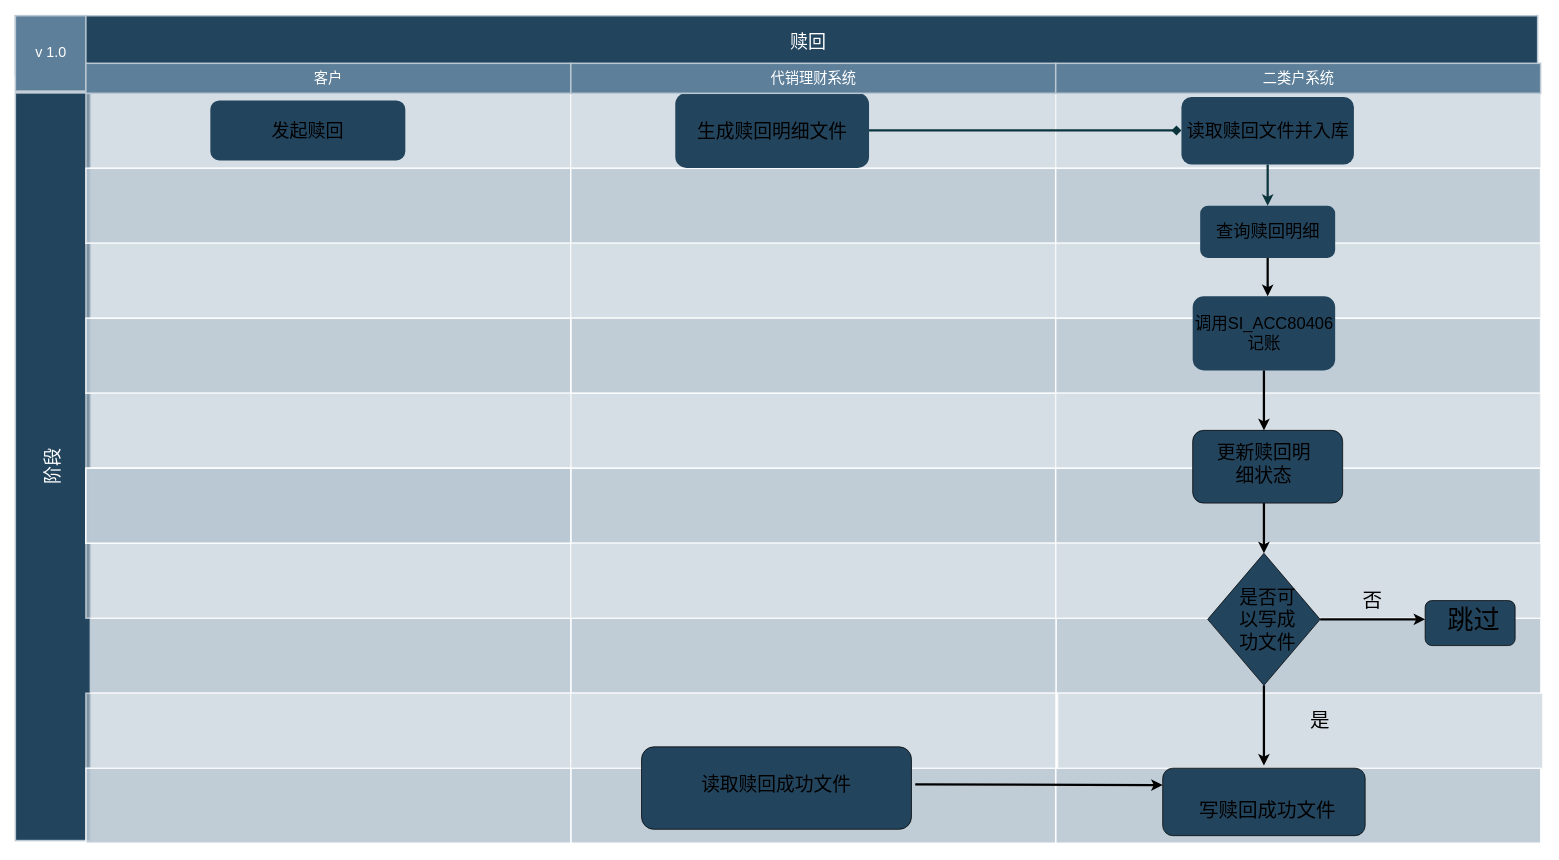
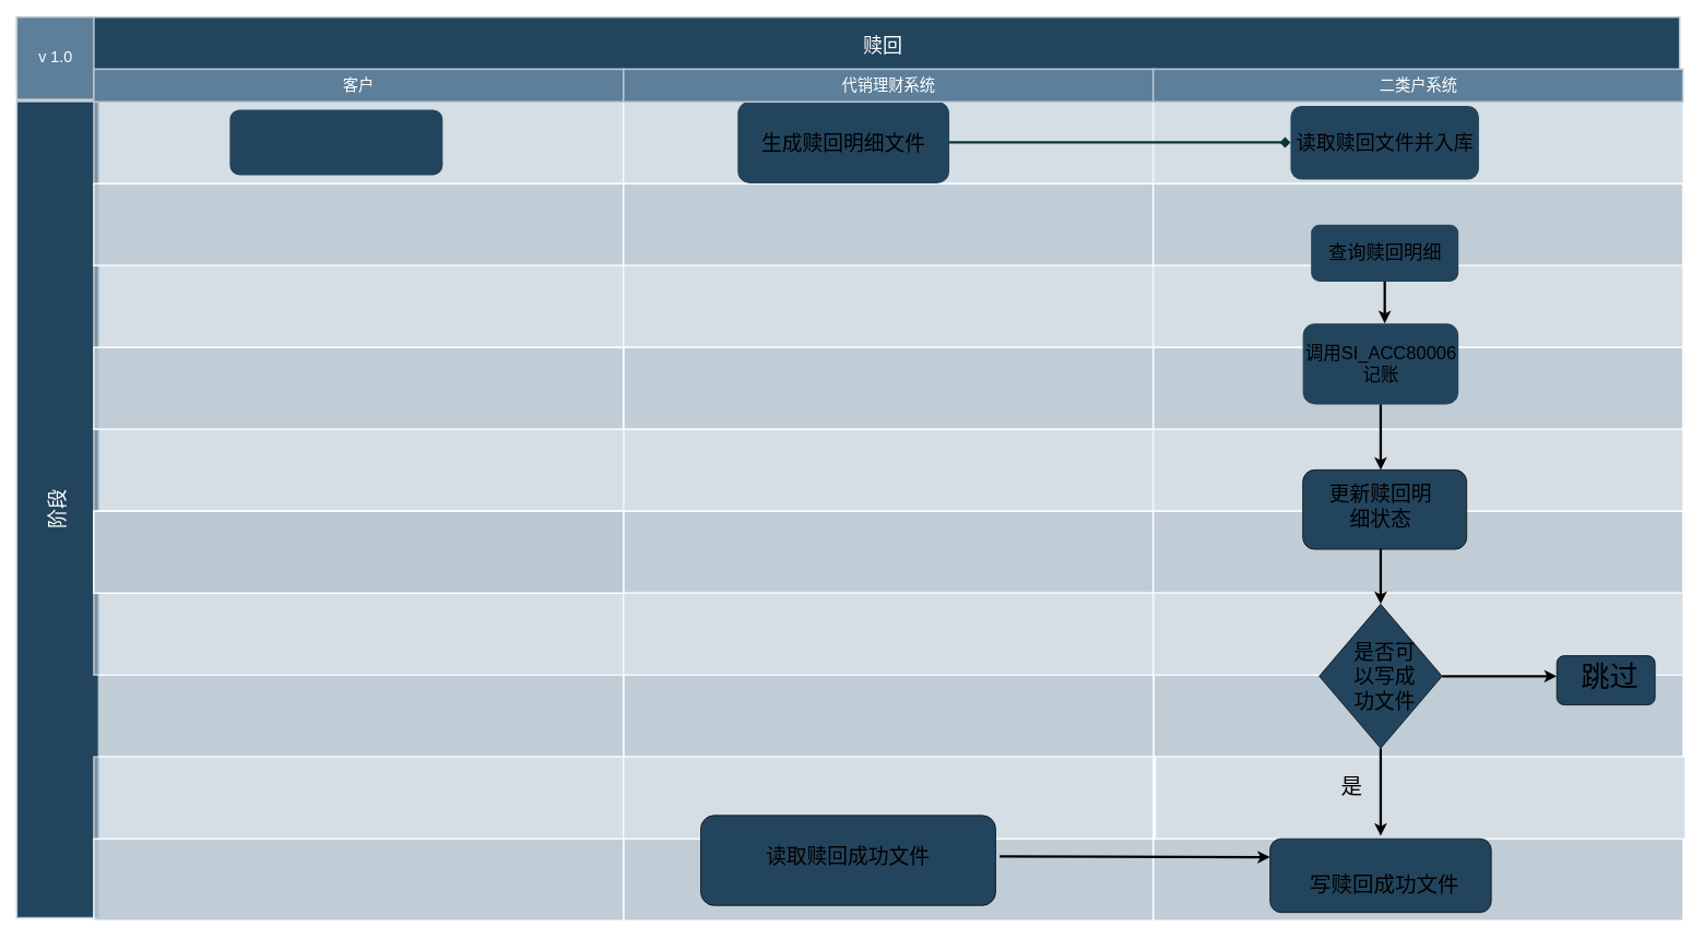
  <mxCell id="0" />
  <mxCell id="1" parent="0" />
  <mxCell id="2" value="" style="strokeColor=#FFFFFF;fillColor=#BAC8D3;fontSize=18;strokeWidth=2;fontFamily=Helvetica;html=1;opacity=90;" vertex="1" parent="1"><mxGeometry x="1407.667" y="823.5" width="646.667" height="100" as="geometry" /></mxCell>
  <mxCell id="3" value="" style="strokeColor=#FFFFFF;fillColor=#BAC8D3;fontSize=18;strokeWidth=2;fontFamily=Helvetica;html=1;opacity=90;" vertex="1" parent="1"><mxGeometry x="114.33" y="823.5" width="646.667" height="100" as="geometry" /></mxCell>
  <mxCell id="4" value="" style="strokeColor=#FFFFFF;fillColor=#BAC8D3;fontSize=18;strokeWidth=2;fontFamily=Helvetica;html=1;opacity=90;" vertex="1" parent="1"><mxGeometry x="760.997" y="823.5" width="646.667" height="100" as="geometry" /></mxCell>
  <mxCell id="5" value="" style="strokeColor=#FFFFFF;fillColor=#BAC8D3;fontSize=18;strokeWidth=2;fontFamily=Helvetica;html=1;opacity=60;" vertex="1" parent="1"><mxGeometry x="760.67" y="523.5" width="646.667" height="100" as="geometry" /></mxCell>
  <mxCell id="6" value="赎回" style="strokeColor=#BAC8D3;fillColor=#23445D;fontSize=24;strokeWidth=2;fontFamily=Helvetica;html=1;fontColor=#FFFFFF;fontStyle=0;spacingBottom=8;spacingRight=0;spacingLeft=83;" vertex="1" parent="1"><mxGeometry x="20" y="20" width="2030" height="80" as="geometry" /></mxCell>
  <mxCell id="7" value="v 1.0" style="strokeColor=#BAC8D3;fillColor=#5d7f99;fontSize=19;strokeWidth=2;fontFamily=Helvetica;html=1;labelBackgroundColor=none;fontColor=#FFFFFF;" vertex="1" parent="1"><mxGeometry x="20" y="20" width="94" height="100.5" as="geometry" /></mxCell>
  <mxCell id="8" value="阶段" style="strokeColor=#BAC8D3;fillColor=#23445D;fontSize=24;strokeWidth=2;horizontal=0;fontFamily=Helvetica;html=1;fontColor=#FFFFFF;fontStyle=0" vertex="1" parent="1"><mxGeometry x="20" y="123" width="100" height="997" as="geometry" /></mxCell>
  <mxCell id="9" value="" style="strokeColor=#FFFFFF;fillColor=#BAC8D3;fontSize=18;strokeWidth=2;fontFamily=Helvetica;html=1;opacity=60;" vertex="1" parent="1"><mxGeometry x="114" y="123.5" width="646.667" height="100" as="geometry" /></mxCell>
  <mxCell id="10" value="" style="strokeColor=#FFFFFF;fillColor=#BAC8D3;fontSize=18;strokeWidth=2;fontFamily=Helvetica;html=1;opacity=90;" vertex="1" parent="1"><mxGeometry x="114" y="223.5" width="646.667" height="100" as="geometry" /></mxCell>
  <mxCell id="11" value="" style="strokeColor=#FFFFFF;fillColor=#BAC8D3;fontSize=18;strokeWidth=2;fontFamily=Helvetica;html=1;opacity=60;" vertex="1" parent="1"><mxGeometry x="114" y="323.5" width="646.667" height="100" as="geometry" /></mxCell>
  <mxCell id="12" value="" style="strokeColor=#FFFFFF;fillColor=#BAC8D3;fontSize=18;strokeWidth=2;fontFamily=Helvetica;html=1;opacity=90;" vertex="1" parent="1"><mxGeometry x="114" y="423.5" width="646.667" height="100" as="geometry" /></mxCell>
  <mxCell id="13" value="" style="strokeColor=#FFFFFF;fillColor=#BAC8D3;fontSize=18;strokeWidth=2;fontFamily=Helvetica;html=1;opacity=60;" vertex="1" parent="1"><mxGeometry x="114" y="523.5" width="646.667" height="100" as="geometry" /></mxCell>
  <mxCell id="14" value="" style="strokeColor=#FFFFFF;fillColor=#BAC8D3;fontSize=18;strokeWidth=2;fontFamily=Helvetica;html=1;opacity=90;" vertex="1" parent="1"><mxGeometry x="114" y="623.5" width="646.667" height="100" as="geometry" /></mxCell>
  <mxCell id="15" value="" style="strokeColor=#FFFFFF;fillColor=#BAC8D3;fontSize=18;strokeWidth=2;fontFamily=Helvetica;html=1;opacity=60;" vertex="1" parent="1"><mxGeometry x="114" y="723.5" width="646.667" height="100" as="geometry" /></mxCell>
  <mxCell id="16" value="" style="strokeColor=#FFFFFF;fillColor=#BAC8D3;fontSize=18;strokeWidth=2;fontFamily=Helvetica;html=1;opacity=60;" vertex="1" parent="1"><mxGeometry x="760.667" y="123.5" width="647" height="100" as="geometry" /></mxCell>
  <mxCell id="17" value="" style="strokeColor=#FFFFFF;fillColor=#BAC8D3;fontSize=18;strokeWidth=2;fontFamily=Helvetica;html=1;opacity=90;" vertex="1" parent="1"><mxGeometry x="760.667" y="223.5" width="646.667" height="100" as="geometry" /></mxCell>
  <mxCell id="18" value="" style="strokeColor=#FFFFFF;fillColor=#BAC8D3;fontSize=18;strokeWidth=2;fontFamily=Helvetica;html=1;opacity=60;" vertex="1" parent="1"><mxGeometry x="760.667" y="323.5" width="646.667" height="100" as="geometry" /></mxCell>
  <mxCell id="19" value="" style="strokeColor=#FFFFFF;fillColor=#BAC8D3;fontSize=18;strokeWidth=2;fontFamily=Helvetica;html=1;opacity=90;" vertex="1" parent="1"><mxGeometry x="760.997" y="423.25" width="646.667" height="100" as="geometry" /></mxCell>
  <mxCell id="20" value="" style="strokeColor=#FFFFFF;fillColor=#BAC8D3;fontSize=18;strokeWidth=2;fontFamily=Helvetica;html=1;opacity=90;" vertex="1" parent="1"><mxGeometry x="760.667" y="623.5" width="646.667" height="100" as="geometry" /></mxCell>
  <mxCell id="21" value="" style="strokeColor=#FFFFFF;fillColor=#BAC8D3;fontSize=18;strokeWidth=2;fontFamily=Helvetica;html=1;opacity=60;fontStyle=4" vertex="1" parent="1"><mxGeometry x="760.667" y="723.5" width="646.667" height="100" as="geometry" /></mxCell>
  <mxCell id="22" value="" style="strokeColor=#FFFFFF;fillColor=#BAC8D3;fontSize=18;strokeWidth=2;fontFamily=Helvetica;html=1;opacity=60;" vertex="1" parent="1"><mxGeometry x="1407.333" y="123.5" width="647" height="100" as="geometry" /></mxCell>
  <mxCell id="23" value="" style="strokeColor=#FFFFFF;fillColor=#BAC8D3;fontSize=18;strokeWidth=2;fontFamily=Helvetica;html=1;opacity=90;" vertex="1" parent="1"><mxGeometry x="1407.333" y="223.5" width="646.667" height="100" as="geometry" /></mxCell>
  <mxCell id="24" value="" style="strokeColor=#FFFFFF;fillColor=#BAC8D3;fontSize=18;strokeWidth=2;fontFamily=Helvetica;html=1;opacity=60;" vertex="1" parent="1"><mxGeometry x="1407.333" y="323.5" width="646.667" height="100" as="geometry" /></mxCell>
  <mxCell id="25" value="" style="strokeColor=#FFFFFF;fillColor=#BAC8D3;fontSize=18;strokeWidth=2;fontFamily=Helvetica;html=1;opacity=90;" vertex="1" parent="1"><mxGeometry x="1407.333" y="423.5" width="646.667" height="100" as="geometry" /></mxCell>
  <mxCell id="26" value="" style="strokeColor=#FFFFFF;fillColor=#BAC8D3;fontSize=18;strokeWidth=2;fontFamily=Helvetica;html=1;opacity=60;" vertex="1" parent="1"><mxGeometry x="1407.333" y="523.5" width="646.667" height="100" as="geometry" /></mxCell>
  <mxCell id="27" value="" style="strokeColor=#FFFFFF;fillColor=#BAC8D3;fontSize=18;strokeWidth=2;fontFamily=Helvetica;html=1;opacity=90;" vertex="1" parent="1"><mxGeometry x="1407.333" y="623.5" width="646.667" height="100" as="geometry" /></mxCell>
  <mxCell id="28" value="" style="strokeColor=#FFFFFF;fillColor=#BAC8D3;fontSize=18;strokeWidth=2;fontFamily=Helvetica;html=1;opacity=60;fontStyle=4" vertex="1" parent="1"><mxGeometry x="1407.663" y="723.5" width="646.667" height="100" as="geometry" /></mxCell>
  <mxCell id="29" value="" style="rounded=1;fillColor=#23445D;strokeColor=none;strokeWidth=2;fontFamily=Helvetica;html=1;gradientColor=none;" vertex="1" parent="1"><mxGeometry x="280" y="133" width="260" height="80" as="geometry" /></mxCell>
  <mxCell id="30" value="&lt;font style=&quot;font-size: 25px&quot;&gt;生成赎回明细文件&lt;/font&gt;" style="rounded=1;fillColor=#23445D;strokeColor=none;strokeWidth=2;fontFamily=Helvetica;html=1;gradientColor=none;" vertex="1" parent="1"><mxGeometry x="900" y="123" width="258.41" height="100" as="geometry" /></mxCell>
- <mxCell id="31" value="&lt;font style=&quot;font-size: 22px&quot;&gt;调用SI_ACC80406&lt;br&gt;记账&lt;/font&gt;" style="rounded=1;fillColor=#23445D;strokeColor=none;strokeWidth=2;gradientColor=none;fontFamily=Helvetica;html=1;" vertex="1" parent="1"><mxGeometry x="1590" y="394" width="190" height="99" as="geometry" /></mxCell>
+ <mxCell id="31" value="&lt;font style=&quot;font-size: 22px&quot;&gt;调用SI_ACC80006&lt;br&gt;记账&lt;/font&gt;" style="rounded=1;fillColor=#23445D;strokeColor=none;strokeWidth=2;gradientColor=none;fontFamily=Helvetica;html=1;" vertex="1" parent="1"><mxGeometry x="1590" y="394" width="190" height="99" as="geometry" /></mxCell>
  <mxCell id="32" value="&lt;font style=&quot;font-size: 24px&quot;&gt;读取赎回文件并入库&lt;/font&gt;" style="rounded=1;fillColor=#23445D;strokeColor=none;strokeWidth=2;gradientColor=none;fontFamily=Helvetica;html=1;" vertex="1" parent="1"><mxGeometry x="1575" y="128.5" width="230" height="90" as="geometry" /></mxCell>
  <mxCell id="33" value="&lt;font style=&quot;font-size: 23px&quot;&gt;查询赎回明细&lt;/font&gt;" style="rounded=1;fillColor=#23445D;strokeColor=none;strokeWidth=2;gradientColor=none;fontFamily=Helvetica;html=1;" vertex="1" parent="1"><mxGeometry x="1600" y="273.5" width="180" height="69.5" as="geometry" /></mxCell>
- <mxCell id="34" value="" style="edgeStyle=elbowEdgeStyle;elbow=horizontal;strokeWidth=3;strokeColor=#0C343D;fontFamily=Helvetica;html=1;exitX=0.5;exitY=1;exitDx=0;exitDy=0;" edge="1" parent="1" source="32" target="33"><mxGeometry x="6.449" y="1923.5" width="131.973" height="100" as="geometry"><mxPoint x="1584" y="174" as="sourcePoint" /><mxPoint x="8.422" y="23.5" as="targetPoint" /></mxGeometry></mxCell>
  <mxCell id="35" value="" style="edgeStyle=elbowEdgeStyle;elbow=horizontal;strokeWidth=3;strokeColor=#0C343D;fontFamily=Helvetica;html=1;exitX=1;exitY=0.5;exitDx=0;exitDy=0;endArrow=diamond;" edge="1" parent="1" source="30" target="32"><mxGeometry x="6.449" y="1923.5" width="131.973" height="100" as="geometry"><mxPoint x="-123.551" y="123.5" as="sourcePoint" /><mxPoint x="8.422" y="23.5" as="targetPoint" /><Array as="points"><mxPoint x="1390" y="173" /></Array></mxGeometry></mxCell>
  <mxCell id="36" value="" style="group" vertex="1" connectable="0" parent="1"><mxGeometry x="114" y="83.5" width="646.667" height="40" as="geometry" /></mxCell>
  <mxCell id="37" value="客户" style="strokeColor=#BAC8D3;fillColor=#5d7f99;fontSize=19;strokeWidth=2;fontFamily=Helvetica;html=1;labelBackgroundColor=none;fontColor=#FFFFFF;" vertex="1" parent="36"><mxGeometry width="646.666" height="40" as="geometry" /></mxCell>
  <mxCell id="38" value="代销理财系统" style="strokeColor=#BAC8D3;fillColor=#5d7f99;fontSize=19;strokeWidth=2;fontFamily=Helvetica;html=1;labelBackgroundColor=none;fontColor=#FFFFFF;" vertex="1" parent="36"><mxGeometry x="646.666" width="646.666" height="40" as="geometry" /></mxCell>
  <mxCell id="39" value="二类户系统" style="strokeColor=#BAC8D3;fillColor=#5d7f99;fontSize=19;strokeWidth=2;fontFamily=Helvetica;html=1;labelBackgroundColor=none;fontColor=#FFFFFF;" vertex="1" parent="36"><mxGeometry x="1293.331" width="646.667" height="40" as="geometry" /></mxCell>
- <mxCell id="40" value="&lt;span style=&quot;font-size: 24px&quot;&gt;发起赎回&lt;/span&gt;" style="text;html=1;strokeColor=none;fillColor=none;align=center;verticalAlign=middle;whiteSpace=wrap;rounded=0;" vertex="1" parent="1"><mxGeometry x="280" y="148.5" width="260" height="50" as="geometry" /></mxCell>
  <mxCell id="41" value="" style="endArrow=classic;html=1;strokeWidth=3;exitX=0.5;exitY=1;exitDx=0;exitDy=0;" edge="1" parent="1" source="33"><mxGeometry width="50" height="50" relative="1" as="geometry"><mxPoint x="1640" y="444" as="sourcePoint" /><mxPoint x="1690" y="394" as="targetPoint" /></mxGeometry></mxCell>
  <mxCell id="42" value="" style="rounded=1;whiteSpace=wrap;html=1;fillColor=#23445D;" vertex="1" parent="1"><mxGeometry x="1590" y="573" width="200" height="97" as="geometry" /></mxCell>
  <mxCell id="43" value="&lt;font style=&quot;font-size: 25px&quot;&gt;更新赎回明细状态&lt;br&gt;&lt;/font&gt;" style="text;html=1;strokeColor=none;fillColor=none;align=center;verticalAlign=middle;whiteSpace=wrap;rounded=0;" vertex="1" parent="1"><mxGeometry x="1610" y="563" width="150" height="107" as="geometry" /></mxCell>
  <mxCell id="44" value="" style="endArrow=classic;html=1;strokeWidth=3;exitX=0.5;exitY=1;exitDx=0;exitDy=0;" edge="1" parent="1" source="31"><mxGeometry width="50" height="50" relative="1" as="geometry"><mxPoint x="1680" y="563" as="sourcePoint" /><mxPoint x="1685" y="573" as="targetPoint" /></mxGeometry></mxCell>
  <mxCell id="45" value="" style="strokeColor=#FFFFFF;fillColor=#BAC8D3;fontSize=18;strokeWidth=2;fontFamily=Helvetica;html=1;opacity=90;" vertex="1" parent="1"><mxGeometry x="114" y="623.5" width="646.667" height="100" as="geometry" /></mxCell>
  <mxCell id="46" value="" style="rhombus;whiteSpace=wrap;html=1;fillColor=#23445D;" vertex="1" parent="1"><mxGeometry x="1610" y="737" width="150" height="176" as="geometry" /></mxCell>
  <mxCell id="47" value="&lt;font style=&quot;font-size: 25px&quot;&gt;是否可以写成功文件&lt;/font&gt;" style="text;html=1;strokeColor=none;fillColor=none;align=center;verticalAlign=middle;whiteSpace=wrap;rounded=0;" vertex="1" parent="1"><mxGeometry x="1640" y="760" width="100" height="130" as="geometry" /></mxCell>
  <mxCell id="48" value="" style="endArrow=classic;html=1;exitX=0.5;exitY=1;exitDx=0;exitDy=0;entryX=0.5;entryY=0;entryDx=0;entryDy=0;strokeWidth=3;" edge="1" parent="1" source="43" target="46"><mxGeometry width="50" height="50" relative="1" as="geometry"><mxPoint x="1650" y="730" as="sourcePoint" /><mxPoint x="1700" y="680" as="targetPoint" /></mxGeometry></mxCell>
  <mxCell id="49" value="" style="strokeColor=#FFFFFF;fillColor=#BAC8D3;fontSize=18;strokeWidth=2;fontFamily=Helvetica;html=1;opacity=90;" vertex="1" parent="1"><mxGeometry x="760.657" y="1023.5" width="646.667" height="100" as="geometry" /></mxCell>
  <mxCell id="50" value="" style="strokeColor=#FFFFFF;fillColor=#BAC8D3;fontSize=18;strokeWidth=2;fontFamily=Helvetica;html=1;opacity=90;" vertex="1" parent="1"><mxGeometry x="1407.497" y="1023.5" width="646.667" height="100" as="geometry" /></mxCell>
  <mxCell id="51" value="" style="strokeColor=#FFFFFF;fillColor=#BAC8D3;fontSize=18;strokeWidth=2;fontFamily=Helvetica;html=1;opacity=90;" vertex="1" parent="1"><mxGeometry x="113.997" y="1023.5" width="646.667" height="100" as="geometry" /></mxCell>
  <mxCell id="52" value="" style="rounded=1;whiteSpace=wrap;html=1;fillColor=#23445D;" vertex="1" parent="1"><mxGeometry x="1900" y="800" width="120" height="60" as="geometry" /></mxCell>
  <mxCell id="53" value="&lt;font style=&quot;font-size: 35px&quot;&gt;跳过&lt;/font&gt;" style="text;html=1;strokeColor=none;fillColor=none;align=center;verticalAlign=middle;whiteSpace=wrap;rounded=0;" vertex="1" parent="1"><mxGeometry x="1900" y="790" width="130" height="70" as="geometry" /></mxCell>
  <mxCell id="54" value="" style="endArrow=classic;html=1;exitX=1;exitY=0.5;exitDx=0;exitDy=0;entryX=0;entryY=0.5;entryDx=0;entryDy=0;strokeWidth=3;" edge="1" parent="1" source="46" target="53"><mxGeometry width="50" height="50" relative="1" as="geometry"><mxPoint x="1790" y="920" as="sourcePoint" /><mxPoint x="1840" y="870" as="targetPoint" /></mxGeometry></mxCell>
  <mxCell id="55" value="" style="strokeColor=#FFFFFF;fillColor=#BAC8D3;fontSize=18;strokeWidth=2;fontFamily=Helvetica;html=1;opacity=60;" vertex="1" parent="1"><mxGeometry x="114" y="923.5" width="646.667" height="100" as="geometry" /></mxCell>
  <mxCell id="56" value="" style="strokeColor=#FFFFFF;fillColor=#BAC8D3;fontSize=18;strokeWidth=2;fontFamily=Helvetica;html=1;opacity=60;" vertex="1" parent="1"><mxGeometry x="760.66" y="923.5" width="646.667" height="100" as="geometry" /></mxCell>
  <mxCell id="57" value="" style="strokeColor=#FFFFFF;fillColor=#BAC8D3;fontSize=18;strokeWidth=2;fontFamily=Helvetica;html=1;opacity=60;" vertex="1" parent="1"><mxGeometry x="1410" y="923.5" width="646.667" height="100" as="geometry" /></mxCell>
- <mxCell id="58" value="&lt;font style=&quot;font-size: 26px&quot;&gt;否&lt;/font&gt;" style="text;html=1;strokeColor=none;fillColor=none;align=center;verticalAlign=middle;whiteSpace=wrap;rounded=0;" vertex="1" parent="1"><mxGeometry x="1800" y="780" width="60" height="40" as="geometry" /></mxCell>
- <mxCell id="59" value="&lt;font style=&quot;font-size: 26px&quot;&gt;是&lt;/font&gt;" style="text;html=1;strokeColor=none;fillColor=none;align=center;verticalAlign=middle;whiteSpace=wrap;rounded=0;" vertex="1" parent="1"><mxGeometry x="1730" y="940" width="60" height="40" as="geometry" /></mxCell>
+ <mxCell id="59" value="&lt;font style=&quot;font-size: 26px&quot;&gt;是&lt;/font&gt;" style="text;html=1;strokeColor=none;fillColor=none;align=center;verticalAlign=middle;whiteSpace=wrap;rounded=0;" vertex="1" parent="1"><mxGeometry x="1620" y="940" width="60" height="40" as="geometry" /></mxCell>
  <mxCell id="60" value="" style="rounded=1;whiteSpace=wrap;html=1;fillColor=#23445D;" vertex="1" parent="1"><mxGeometry x="1550" y="1023.5" width="270" height="90" as="geometry" /></mxCell>
  <mxCell id="61" value="&lt;font style=&quot;font-size: 26px&quot;&gt;写赎回成功文件&lt;/font&gt;" style="text;html=1;strokeColor=none;fillColor=none;align=center;verticalAlign=middle;whiteSpace=wrap;rounded=0;" vertex="1" parent="1"><mxGeometry x="1575" y="1050" width="230" height="60" as="geometry" /></mxCell>
  <mxCell id="62" value="" style="endArrow=classic;html=1;exitX=0.5;exitY=1;exitDx=0;exitDy=0;strokeWidth=3;" edge="1" parent="1" source="46"><mxGeometry width="50" height="50" relative="1" as="geometry"><mxPoint x="1650" y="1000" as="sourcePoint" /><mxPoint x="1685" y="1020" as="targetPoint" /></mxGeometry></mxCell>
  <mxCell id="63" value="" style="rounded=1;whiteSpace=wrap;html=1;fillColor=#23445D;" vertex="1" parent="1"><mxGeometry x="855" y="995" width="360" height="110" as="geometry" /></mxCell>
  <mxCell id="64" value="&lt;font style=&quot;font-size: 25px&quot;&gt;读取赎回成功文件&lt;/font&gt;" style="text;html=1;strokeColor=none;fillColor=none;align=center;verticalAlign=middle;whiteSpace=wrap;rounded=0;" vertex="1" parent="1"><mxGeometry x="850" y="1010" width="370" height="70" as="geometry" /></mxCell>
  <mxCell id="65" value="" style="endArrow=classic;html=1;exitX=1;exitY=0.5;exitDx=0;exitDy=0;entryX=0;entryY=0.25;entryDx=0;entryDy=0;strokeWidth=3;" edge="1" parent="1" source="64" target="60"><mxGeometry width="50" height="50" relative="1" as="geometry"><mxPoint x="1330" y="1090" as="sourcePoint" /><mxPoint x="1380" y="1040" as="targetPoint" /></mxGeometry></mxCell>
